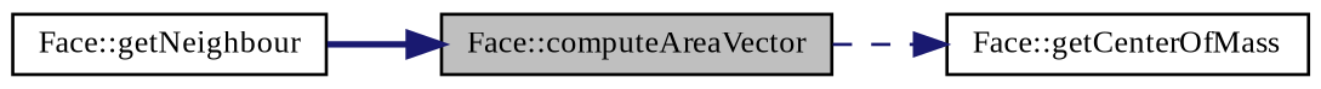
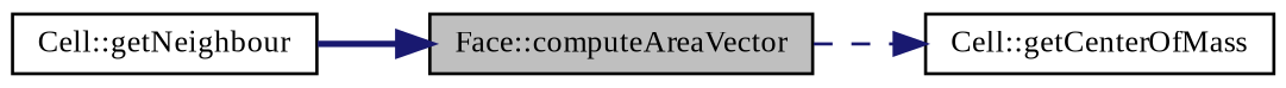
  digraph {
    fontname="Liberation Serif"
    rankdir=LR
    node [color=black fontname="Liberation Serif" fontsize=10 shape=record]
    edge [color=midnightblue fontname="Liberation Serif" fontsize=10 labelfontname=Helvetica labelfontsize=10]
    n1 [fillcolor=grey75 fontcolor=black height=0.2 label="Face::computeAreaVector" style=filled width=0.4]
-   n2 [height=0.2 label="Face::getCenterOfMass" width=0.4]
-   n3 [height=0.2 label="Face::getNeighbour" width=0.4]
+   n2 [height=0.2 label="Cell::getCenterOfMass" width=0.4]
+   n3 [height=0.2 label="Cell::getNeighbour" width=0.4]
    n1 -> n2 [style=dashed]
    n3 -> n1 [style=bold]
  }
